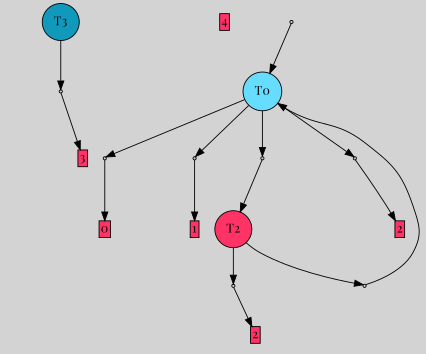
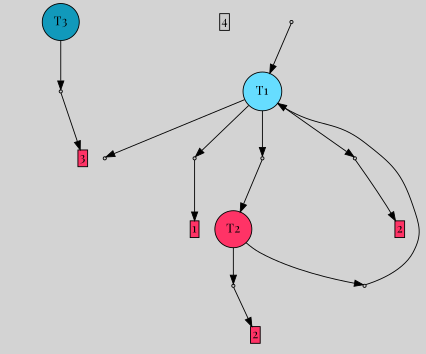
  digraph {
    bgcolor=lightgray
    fontname="Playfair Display"
    node [fontname="Playfair Display" shape=box style=filled]
    edge [fontname="Playfair Display"]
    T3 [fillcolor="#1199bb" shape=circle]
-   n2 [fillcolor="#ff3366" height=0 label=4 margin=0.03 width=0]
+   n2 [fillcolor="#cccccc" height=0 label=4 margin=0.03 width=0]
    P3 [fillcolor="#cccccc" shape=point]
    P0 [fillcolor="#cccccc" shape=point]
    n5 [label="0|1&0|1#0|0&#92;n0|1&0|1#0|0&#92;n0|1&0|1#0|0&#92;n" style=invis]
-   n6 [fillcolor="#ff3366" height=0 label=0 margin=0.03 width=0]
    P4 [fillcolor="#cccccc" shape=point]
-   T1 [fillcolor="#66ddff" shape=circle label=T0]
+   T1 [fillcolor="#66ddff" shape=circle]
    I4 [style=invis]
    P1 [fillcolor="#cccccc" shape=point]
    P5 [fillcolor="#cccccc" shape=point]
    P7 [fillcolor="#cccccc" shape=point]
    I1 [style=invis]
    n14 [fillcolor="#ff3366" height=0 label=1 margin=0.03 width=0]
    T2 [fillcolor="#ff3366" shape=circle]
    I5 [style=invis]
    I7 [style=invis]
    n18 [fillcolor="#ff3366" height=0 label=2 margin=0.03 width=0]
    P2 [fillcolor="#cccccc" shape=point]
    P6 [fillcolor="#cccccc" shape=point]
    I2 [style=invis]
    n22 [fillcolor="#ff3366" height=0 label=2 margin=0.03 width=0]
    I6 [style=invis]
    I3 [style=invis]
    n25 [fillcolor="#ff3366" height=0 label=3 margin=0.03 width=0]
    subgraph sub_1 {
      rank=same
      T3
      n2
    }
    T3 -> P3
    P3 -> I3 [style=invis]
    P3 -> n25
    P0 -> n5 [style=invis]
-   P0 -> n6
    P4 -> T1
    P4 -> I4 [style=invis]
    T1 -> P0
    T1 -> P1
    T1 -> P5
    T1 -> P7
    P1 -> I1 [style=invis]
    P1 -> n14
    P5 -> T2
    P5 -> I5 [style=invis]
    P7 -> I7 [style=invis]
    P7 -> n18
    T2 -> P2
    T2 -> P6
    P2 -> I2 [style=invis]
    P2 -> n22
    P6 -> T1
    P6 -> I6 [style=invis]
  }
